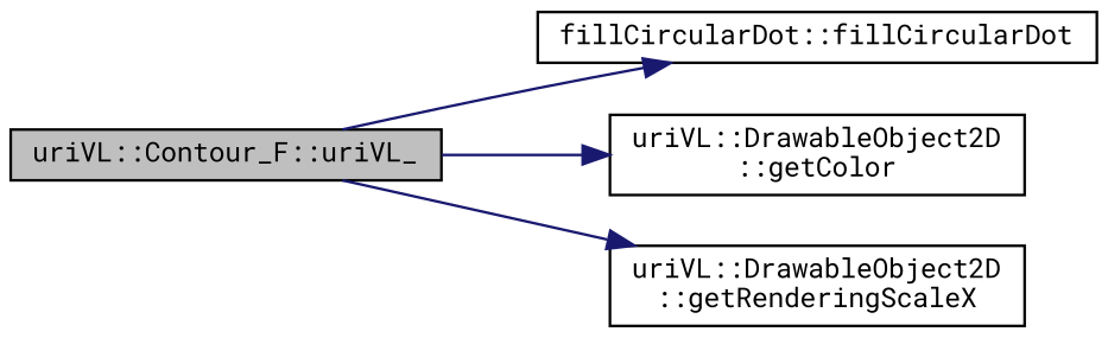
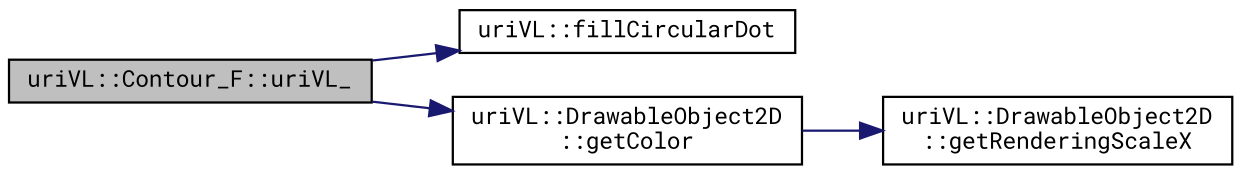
  digraph {
    fontname="Roboto Mono"
    rankdir=LR
    node [color=black fillcolor=white fontname="Roboto Mono" fontsize=10 shape=record style=filled]
    edge [color=midnightblue fontname="Roboto Mono" fontsize=10 labelfontname=Helvetica labelfontsize=10 style=solid]
    n1 [fillcolor=grey75 fontcolor=black height=0.2 label="uriVL::Contour_F::uriVL_" width=0.4]
-   n2 [height=0.2 label="fillCircularDot::fillCircularDot" width=0.4]
+   n2 [height=0.2 label="uriVL::fillCircularDot" width=0.4]
    n3 [height=0.2 label="uriVL::DrawableObject2D\l::getColor" width=0.4]
    n4 [height=0.2 label="uriVL::DrawableObject2D\l::getRenderingScaleX" width=0.4]
    n1 -> n2
    n1 -> n3
-   n1 -> n4
+   n3 -> n4
  }
